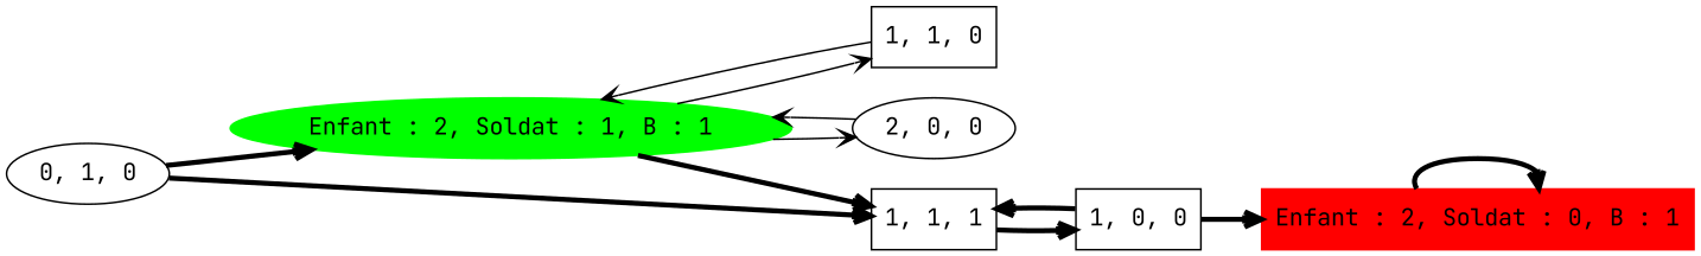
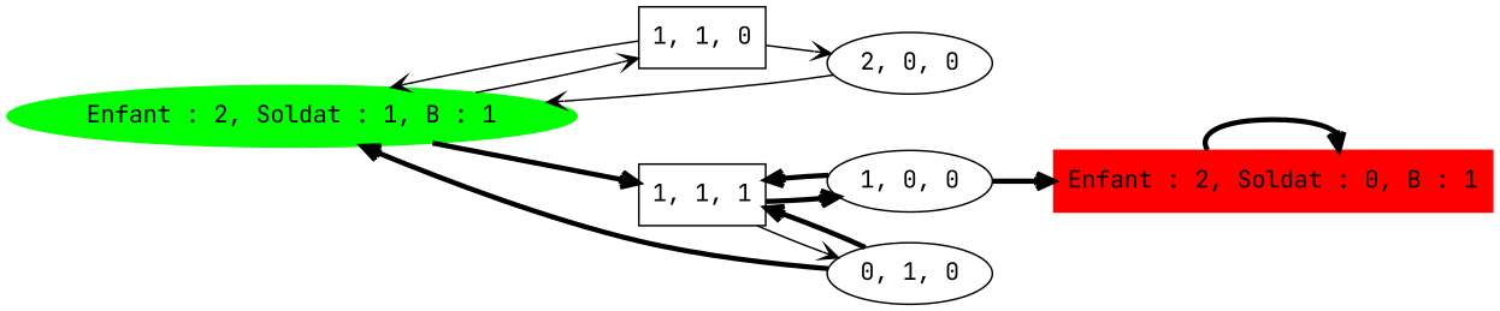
  digraph {
    fontname="JetBrains Mono"
    rankdir=LR
    node [fontname="JetBrains Mono"]
    edge [arrowhead=open fontname="JetBrains Mono" penwidth=3]
    n1 [color=green label="Enfant : 2, Soldat : 1, B : 1" shape=ellipse style=filled]
    "1, 1, 0" [shape=box]
    "2, 0, 0"
    "1, 1, 1" [shape=box]
    "0, 1, 0"
    n6 [color=red label="Enfant : 2, Soldat : 0, B : 1" shape=box style=filled]
-   "1, 0, 0" [shape=box]
+   "1, 0, 0"
    n1 -> "1, 1, 0" [penwidth=""]
-   n1 -> "2, 0, 0" [penwidth=""]
+   "1, 1, 0" -> "2, 0, 0" [penwidth=""]
    n1 -> "1, 1, 1"
    "1, 1, 0" -> n1 [penwidth=""]
    "2, 0, 0" -> n1 [penwidth=""]
+   "1, 1, 1" -> "0, 1, 0" [penwidth=""]
    "1, 1, 1" -> "1, 0, 0"
    "0, 1, 0" -> n1
    "0, 1, 0" -> "1, 1, 1"
    n6 -> n6
    "1, 0, 0" -> "1, 1, 1"
    "1, 0, 0" -> n6
  }
